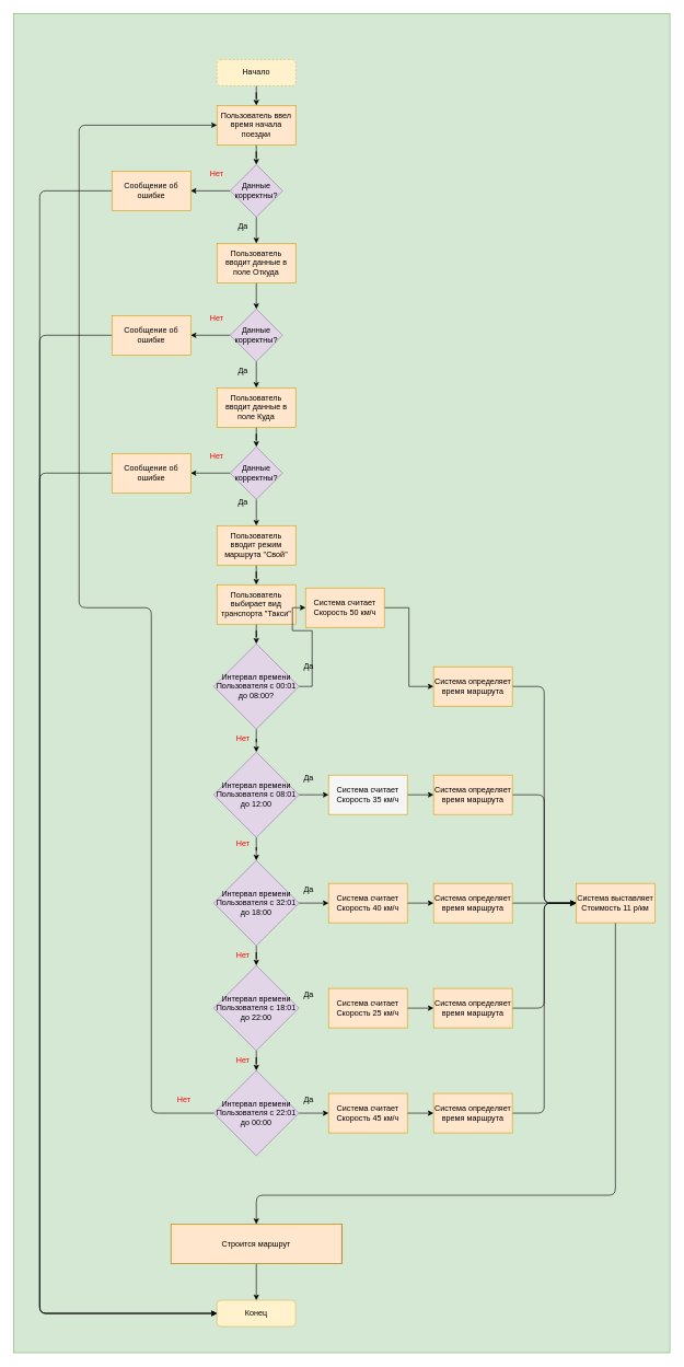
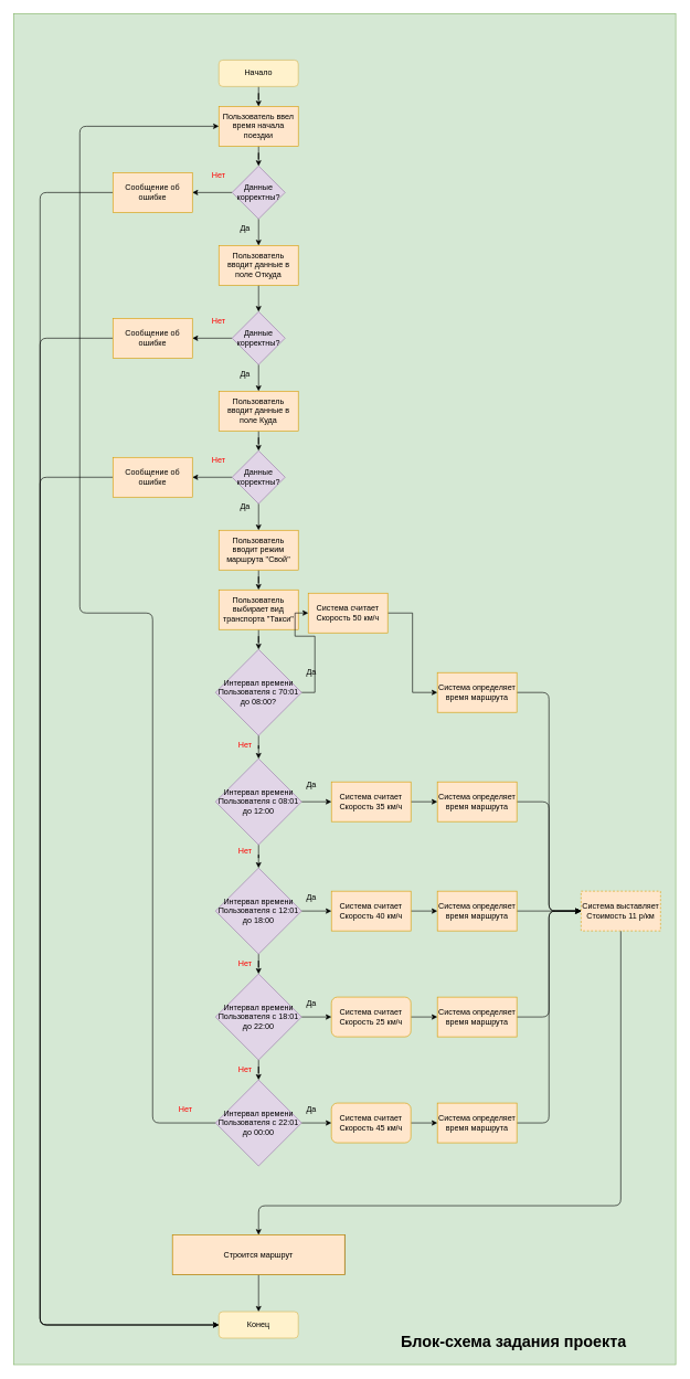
  <mxCell id="0" />
  <mxCell id="1" parent="0" />
  <mxCell id="2" value="" style="rounded=0;whiteSpace=wrap;html=1;fillColor=#d5e8d4;strokeColor=#82b366;" parent="1" vertex="1"><mxGeometry x="20" y="20" width="1000" height="2040" as="geometry" /></mxCell>
  <mxCell id="3" style="edgeStyle=orthogonalEdgeStyle;rounded=0;orthogonalLoop=1;jettySize=auto;html=1;entryX=0.5;entryY=0;entryDx=0;entryDy=0;" parent="1" source="4" target="15" edge="1"><mxGeometry relative="1" as="geometry" /></mxCell>
- <mxCell id="4" value="Начало" style="rounded=1;whiteSpace=wrap;html=1;fontSize=12;glass=0;strokeWidth=1;shadow=0;fillColor=#fff2cc;strokeColor=#d6b656;dashed=1;" parent="1" vertex="1"><mxGeometry x="330" y="90" width="120" height="40" as="geometry" /></mxCell>
+ <mxCell id="4" value="Начало" style="rounded=1;whiteSpace=wrap;html=1;fontSize=12;glass=0;strokeWidth=1;shadow=0;fillColor=#fff2cc;strokeColor=#d6b656;" parent="1" vertex="1"><mxGeometry x="330" y="90" width="120" height="40" as="geometry" /></mxCell>
  <mxCell id="5" style="edgeStyle=orthogonalEdgeStyle;rounded=0;orthogonalLoop=1;jettySize=auto;html=1;entryX=1;entryY=0.5;entryDx=0;entryDy=0;" parent="1" source="7" target="9" edge="1"><mxGeometry relative="1" as="geometry" /></mxCell>
  <mxCell id="6" style="edgeStyle=orthogonalEdgeStyle;rounded=0;orthogonalLoop=1;jettySize=auto;html=1;entryX=0.5;entryY=0;entryDx=0;entryDy=0;" parent="1" source="7" target="13" edge="1"><mxGeometry relative="1" as="geometry" /></mxCell>
  <mxCell id="7" value="Данные корректны?" style="rhombus;whiteSpace=wrap;html=1;rounded=0;glass=0;strokeWidth=1;shadow=0;fillColor=#e1d5e7;strokeColor=#9673a6;" parent="1" vertex="1"><mxGeometry x="350" y="250" width="80" height="80" as="geometry" /></mxCell>
  <mxCell id="8" style="edgeStyle=orthogonalEdgeStyle;rounded=1;orthogonalLoop=1;jettySize=auto;html=1;entryX=0;entryY=0.5;entryDx=0;entryDy=0;" parent="1" source="9" target="33" edge="1"><mxGeometry relative="1" as="geometry"><Array as="points"><mxPoint x="60" y="290" /><mxPoint x="60" y="2000" /></Array></mxGeometry></mxCell>
  <mxCell id="9" value="Сообщение об ошибке" style="whiteSpace=wrap;html=1;rounded=0;glass=0;strokeWidth=1;shadow=0;fillColor=#ffe6cc;strokeColor=#d79b00;" parent="1" vertex="1"><mxGeometry y="260" width="120" height="60" as="geometry" x="170" /></mxCell>
  <mxCell id="10" value="Нет" style="text;html=1;strokeColor=none;fillColor=none;align=center;verticalAlign=middle;whiteSpace=wrap;rounded=0;fontColor=#FF0000;" parent="1" vertex="1"><mxGeometry x="300" y="250" width="60" height="30" as="geometry" /></mxCell>
  <mxCell id="11" value="Да" style="text;html=1;strokeColor=none;fillColor=none;align=center;verticalAlign=middle;whiteSpace=wrap;rounded=0;" parent="1" vertex="1"><mxGeometry x="340" y="330" width="60" height="30" as="geometry" /></mxCell>
  <mxCell id="12" style="edgeStyle=orthogonalEdgeStyle;rounded=0;orthogonalLoop=1;jettySize=auto;html=1;entryX=0.5;entryY=0;entryDx=0;entryDy=0;" parent="1" source="13" target="18" edge="1"><mxGeometry relative="1" as="geometry" /></mxCell>
  <mxCell id="13" value="Пользователь вводит данные в поле Откуда" style="whiteSpace=wrap;html=1;rounded=0;glass=0;strokeWidth=1;shadow=0;fillColor=#ffe6cc;strokeColor=#d79b00;" parent="1" vertex="1"><mxGeometry x="330" y="370" width="120" height="60" as="geometry" /></mxCell>
  <mxCell id="14" style="edgeStyle=orthogonalEdgeStyle;rounded=0;orthogonalLoop=1;jettySize=auto;html=1;" parent="1" source="15" target="7" edge="1"><mxGeometry relative="1" as="geometry" /></mxCell>
  <mxCell id="15" value="Пользователь ввел время начала поездки" style="whiteSpace=wrap;html=1;rounded=0;glass=0;strokeWidth=1;shadow=0;fillColor=#ffe6cc;strokeColor=#d79b00;" parent="1" vertex="1"><mxGeometry x="330" y="160" width="120" height="60" as="geometry" /></mxCell>
  <mxCell id="16" style="edgeStyle=orthogonalEdgeStyle;rounded=0;orthogonalLoop=1;jettySize=auto;html=1;entryX=1;entryY=0.5;entryDx=0;entryDy=0;" parent="1" source="18" target="20" edge="1"><mxGeometry relative="1" as="geometry" /></mxCell>
  <mxCell id="17" style="edgeStyle=orthogonalEdgeStyle;rounded=1;orthogonalLoop=1;jettySize=auto;html=1;entryX=0.5;entryY=0;entryDx=0;entryDy=0;" parent="1" source="18" target="24" edge="1"><mxGeometry relative="1" as="geometry" /></mxCell>
  <mxCell id="18" value="Данные корректны?" style="rhombus;whiteSpace=wrap;html=1;rounded=0;glass=0;strokeWidth=1;shadow=0;fillColor=#e1d5e7;strokeColor=#9673a6;" parent="1" vertex="1"><mxGeometry x="350" y="470" width="80" height="80" as="geometry" /></mxCell>
  <mxCell id="19" style="edgeStyle=orthogonalEdgeStyle;rounded=1;orthogonalLoop=1;jettySize=auto;html=1;entryX=0;entryY=0.5;entryDx=0;entryDy=0;" parent="1" source="20" target="33" edge="1"><mxGeometry relative="1" as="geometry"><Array as="points"><mxPoint x="60" y="510" /><mxPoint x="60" y="2000" /></Array></mxGeometry></mxCell>
  <mxCell id="20" value="Сообщение об ошибке" style="whiteSpace=wrap;html=1;rounded=0;glass=0;strokeWidth=1;shadow=0;fillColor=#ffe6cc;strokeColor=#d79b00;" parent="1" vertex="1"><mxGeometry y="480" width="120" height="60" as="geometry" x="170" /></mxCell>
  <mxCell id="21" value="Нет" style="text;html=1;strokeColor=none;fillColor=none;align=center;verticalAlign=middle;whiteSpace=wrap;rounded=0;fontColor=#FF0000;" parent="1" vertex="1"><mxGeometry x="300" y="470" width="60" height="30" as="geometry" /></mxCell>
  <mxCell id="22" value="Да" style="text;html=1;strokeColor=none;fillColor=none;align=center;verticalAlign=middle;whiteSpace=wrap;rounded=0;" parent="1" vertex="1"><mxGeometry x="340" y="550" width="60" height="30" as="geometry" /></mxCell>
  <mxCell id="23" style="edgeStyle=orthogonalEdgeStyle;rounded=0;orthogonalLoop=1;jettySize=auto;html=1;entryX=0.5;entryY=0;entryDx=0;entryDy=0;" parent="1" source="24" target="27" edge="1"><mxGeometry relative="1" as="geometry" /></mxCell>
  <mxCell id="24" value="Пользователь вводит данные в поле Куда" style="whiteSpace=wrap;html=1;rounded=0;glass=0;strokeWidth=1;shadow=0;fillColor=#ffe6cc;strokeColor=#d79b00;" parent="1" vertex="1"><mxGeometry x="330" y="590" width="120" height="60" as="geometry" /></mxCell>
  <mxCell id="25" style="edgeStyle=orthogonalEdgeStyle;rounded=1;orthogonalLoop=1;jettySize=auto;html=1;entryX=1;entryY=0.5;entryDx=0;entryDy=0;" parent="1" source="27" target="29" edge="1"><mxGeometry relative="1" as="geometry" /></mxCell>
  <mxCell id="26" style="edgeStyle=orthogonalEdgeStyle;rounded=0;orthogonalLoop=1;jettySize=auto;html=1;entryX=0.5;entryY=0;entryDx=0;entryDy=0;" parent="1" source="27" target="32" edge="1"><mxGeometry relative="1" as="geometry" /></mxCell>
  <mxCell id="27" value="Данные корректны?" style="rhombus;whiteSpace=wrap;html=1;rounded=0;glass=0;strokeWidth=1;shadow=0;fillColor=#e1d5e7;strokeColor=#9673a6;" parent="1" vertex="1"><mxGeometry x="350" y="680" width="80" height="80" as="geometry" /></mxCell>
  <mxCell id="28" style="edgeStyle=orthogonalEdgeStyle;rounded=1;orthogonalLoop=1;jettySize=auto;html=1;entryX=0;entryY=0.5;entryDx=0;entryDy=0;" parent="1" source="29" target="33" edge="1"><mxGeometry relative="1" as="geometry"><Array as="points"><mxPoint x="60" y="720" /><mxPoint x="60" y="2000" /></Array></mxGeometry></mxCell>
  <mxCell id="29" value="Сообщение об ошибке" style="whiteSpace=wrap;html=1;rounded=0;glass=0;strokeWidth=1;shadow=0;fillColor=#ffe6cc;strokeColor=#d79b00;" parent="1" vertex="1"><mxGeometry y="690" width="120" height="60" as="geometry" x="170" /></mxCell>
  <mxCell id="30" value="Нет" style="text;html=1;strokeColor=none;fillColor=none;align=center;verticalAlign=middle;whiteSpace=wrap;rounded=0;fontColor=#FF0000;" parent="1" vertex="1"><mxGeometry x="300" y="680" width="60" height="30" as="geometry" /></mxCell>
  <mxCell id="31" style="edgeStyle=orthogonalEdgeStyle;rounded=0;orthogonalLoop=1;jettySize=auto;html=1;entryX=0.5;entryY=0;entryDx=0;entryDy=0;" parent="1" source="32" target="35" edge="1"><mxGeometry relative="1" as="geometry" /></mxCell>
  <mxCell id="32" value="Пользователь вводит режим маршрута &quot;Свой&quot;" style="whiteSpace=wrap;html=1;rounded=0;glass=0;strokeWidth=1;shadow=0;fillColor=#ffe6cc;strokeColor=#d79b00;" parent="1" vertex="1"><mxGeometry x="330" y="800" width="120" height="60" as="geometry" /></mxCell>
  <mxCell id="33" value="Конец" style="rounded=1;whiteSpace=wrap;html=1;fontSize=12;glass=0;strokeWidth=1;shadow=0;fillColor=#fff2cc;strokeColor=#d6b656;" parent="1" vertex="1"><mxGeometry x="330" y="1980" width="120" height="40" as="geometry" /></mxCell>
  <mxCell id="34" style="edgeStyle=orthogonalEdgeStyle;rounded=0;orthogonalLoop=1;jettySize=auto;html=1;" parent="1" source="35" target="63" edge="1"><mxGeometry relative="1" as="geometry" /></mxCell>
  <mxCell id="35" value="Пользователь выбирает вид транспорта &quot;Такси&quot;" style="whiteSpace=wrap;html=1;rounded=0;glass=0;strokeWidth=1;shadow=0;fillColor=#ffe6cc;strokeColor=#d79b00;" parent="1" vertex="1"><mxGeometry x="330" y="890" width="120" height="60" as="geometry" /></mxCell>
  <mxCell id="36" value="Строится маршрут" style="whiteSpace=wrap;html=1;rounded=0;glass=0;strokeWidth=1;shadow=0;" parent="1" vertex="1"><mxGeometry x="260" y="1864" width="260" height="60" as="geometry" /></mxCell>
  <mxCell id="37" value="Да" style="text;html=1;strokeColor=none;fillColor=none;align=center;verticalAlign=middle;whiteSpace=wrap;rounded=0;" parent="1" vertex="1"><mxGeometry x="340" y="750" width="60" height="30" as="geometry" /></mxCell>
  <mxCell id="38" style="edgeStyle=orthogonalEdgeStyle;rounded=1;orthogonalLoop=1;jettySize=auto;html=1;entryX=0.5;entryY=0;entryDx=0;entryDy=0;" edge="1" parent="1" source="39" target="78"><mxGeometry relative="1" as="geometry"><Array as="points"><mxPoint x="937" y="1820" /><mxPoint x="390" y="1820" /></Array></mxGeometry></mxCell>
- <mxCell id="39" value="Система выставляет Стоимость 11 р/км" style="whiteSpace=wrap;html=1;rounded=0;glass=0;strokeWidth=1;shadow=0;fillColor=#ffe6cc;strokeColor=#d79b00;" parent="1" vertex="1"><mxGeometry x="877" y="1345" width="120" height="60" as="geometry" /></mxCell>
+ <mxCell id="39" value="Система выставляет Стоимость 11 р/км" style="whiteSpace=wrap;html=1;rounded=0;glass=0;strokeWidth=1;shadow=0;fillColor=#ffe6cc;strokeColor=#d79b00;dashed=1;" parent="1" vertex="1"><mxGeometry x="877" y="1345" width="120" height="60" as="geometry" /></mxCell>
  <mxCell id="40" style="edgeStyle=orthogonalEdgeStyle;rounded=0;orthogonalLoop=1;jettySize=auto;html=1;entryX=0;entryY=0.5;entryDx=0;entryDy=0;" parent="1" source="41" target="51" edge="1"><mxGeometry relative="1" as="geometry" /></mxCell>
  <mxCell id="41" value="Система считает Скорость 50 км/ч" style="whiteSpace=wrap;html=1;rounded=0;glass=0;strokeWidth=1;shadow=0;fillColor=#ffe6cc;strokeColor=#d79b00;" parent="1" vertex="1"><mxGeometry x="465" y="895" width="120" height="60" as="geometry" /></mxCell>
  <mxCell id="42" style="edgeStyle=orthogonalEdgeStyle;rounded=0;orthogonalLoop=1;jettySize=auto;html=1;entryX=0;entryY=0.5;entryDx=0;entryDy=0;" parent="1" source="43" target="55" edge="1"><mxGeometry relative="1" as="geometry" /></mxCell>
- <mxCell id="43" value="Система считает Скорость 35 км/ч" style="whiteSpace=wrap;html=1;rounded=0;glass=0;strokeWidth=1;shadow=0;fillColor=#f5f5f5;strokeColor=#d79b00;" parent="1" vertex="1"><mxGeometry x="500" y="1180" width="120" height="60" as="geometry" /></mxCell>
+ <mxCell id="43" value="Система считает Скорость 35 км/ч" style="whiteSpace=wrap;html=1;rounded=0;glass=0;strokeWidth=1;shadow=0;fillColor=#ffe6cc;strokeColor=#d79b00;" parent="1" vertex="1"><mxGeometry x="500" y="1180" width="120" height="60" as="geometry" /></mxCell>
  <mxCell id="44" style="edgeStyle=orthogonalEdgeStyle;rounded=0;orthogonalLoop=1;jettySize=auto;html=1;entryX=0;entryY=0.5;entryDx=0;entryDy=0;" parent="1" source="45" target="53" edge="1"><mxGeometry relative="1" as="geometry" /></mxCell>
  <mxCell id="45" value="Система считает Скорость 40 км/ч" style="whiteSpace=wrap;html=1;rounded=0;glass=0;strokeWidth=1;shadow=0;fillColor=#ffe6cc;strokeColor=#d79b00;" parent="1" vertex="1"><mxGeometry x="500" y="1345" width="120" height="60" as="geometry" /></mxCell>
  <mxCell id="46" style="edgeStyle=orthogonalEdgeStyle;rounded=0;orthogonalLoop=1;jettySize=auto;html=1;entryX=0;entryY=0.5;entryDx=0;entryDy=0;" parent="1" source="47" target="57" edge="1"><mxGeometry relative="1" as="geometry" /></mxCell>
- <mxCell id="47" value="Система считает Скорость 25 км/ч" style="whiteSpace=wrap;html=1;rounded=0;glass=0;strokeWidth=1;shadow=0;fillColor=#ffe6cc;strokeColor=#d79b00;" parent="1" vertex="1"><mxGeometry x="500" y="1505" width="120" height="60" as="geometry" /></mxCell>
+ <mxCell id="47" value="Система считает Скорость 25 км/ч" style="whiteSpace=wrap;html=1;glass=0;strokeWidth=1;shadow=0;fillColor=#ffe6cc;strokeColor=#d79b00;rounded=1;" parent="1" vertex="1"><mxGeometry x="500" y="1505" width="120" height="60" as="geometry" /></mxCell>
  <mxCell id="48" style="edgeStyle=orthogonalEdgeStyle;rounded=0;orthogonalLoop=1;jettySize=auto;html=1;entryX=0;entryY=0.5;entryDx=0;entryDy=0;" parent="1" source="49" target="59" edge="1"><mxGeometry relative="1" as="geometry" /></mxCell>
- <mxCell id="49" value="Система считает Скорость 45 км/ч" style="whiteSpace=wrap;html=1;rounded=0;glass=0;strokeWidth=1;shadow=0;fillColor=#ffe6cc;strokeColor=#d79b00;" parent="1" vertex="1"><mxGeometry x="500" y="1665" width="120" height="60" as="geometry" /></mxCell>
+ <mxCell id="49" value="Система считает Скорость 45 км/ч" style="whiteSpace=wrap;html=1;glass=0;strokeWidth=1;shadow=0;fillColor=#ffe6cc;strokeColor=#d79b00;rounded=1;" parent="1" vertex="1"><mxGeometry x="500" y="1665" width="120" height="60" as="geometry" /></mxCell>
  <mxCell id="50" style="edgeStyle=orthogonalEdgeStyle;rounded=1;orthogonalLoop=1;jettySize=auto;html=1;entryX=0;entryY=0.5;entryDx=0;entryDy=0;" parent="1" source="51" target="39" edge="1"><mxGeometry relative="1" as="geometry" /></mxCell>
  <mxCell id="51" value="Система определяет время маршрута" style="whiteSpace=wrap;html=1;rounded=0;glass=0;strokeWidth=1;shadow=0;fillColor=#ffe6cc;strokeColor=#d79b00;" parent="1" vertex="1"><mxGeometry x="660" y="1015" width="120" height="60" as="geometry" /></mxCell>
  <mxCell id="52" style="edgeStyle=orthogonalEdgeStyle;rounded=1;orthogonalLoop=1;jettySize=auto;html=1;entryX=0;entryY=0.5;entryDx=0;entryDy=0;" parent="1" source="53" target="39" edge="1"><mxGeometry relative="1" as="geometry" /></mxCell>
  <mxCell id="53" value="Система определяет время маршрута" style="whiteSpace=wrap;html=1;rounded=0;glass=0;strokeWidth=1;shadow=0;fillColor=#ffe6cc;strokeColor=#d79b00;" parent="1" vertex="1"><mxGeometry x="660" y="1345" width="120" height="60" as="geometry" /></mxCell>
  <mxCell id="54" style="edgeStyle=orthogonalEdgeStyle;rounded=1;orthogonalLoop=1;jettySize=auto;html=1;entryX=0;entryY=0.5;entryDx=0;entryDy=0;" parent="1" source="55" target="39" edge="1"><mxGeometry relative="1" as="geometry" /></mxCell>
  <mxCell id="55" value="Система определяет время маршрута" style="whiteSpace=wrap;html=1;rounded=0;glass=0;strokeWidth=1;shadow=0;fillColor=#ffe6cc;strokeColor=#d79b00;" parent="1" vertex="1"><mxGeometry x="660" y="1180" width="120" height="60" as="geometry" /></mxCell>
  <mxCell id="56" style="edgeStyle=orthogonalEdgeStyle;rounded=1;orthogonalLoop=1;jettySize=auto;html=1;entryX=0;entryY=0.5;entryDx=0;entryDy=0;" parent="1" source="57" target="39" edge="1"><mxGeometry relative="1" as="geometry" /></mxCell>
  <mxCell id="57" value="Система определяет время маршрута" style="whiteSpace=wrap;html=1;rounded=0;glass=0;strokeWidth=1;shadow=0;fillColor=#ffe6cc;strokeColor=#d79b00;" parent="1" vertex="1"><mxGeometry x="660" y="1505" width="120" height="60" as="geometry" /></mxCell>
  <mxCell id="58" style="edgeStyle=orthogonalEdgeStyle;rounded=1;orthogonalLoop=1;jettySize=auto;html=1;entryX=0;entryY=0.5;entryDx=0;entryDy=0;" parent="1" source="59" target="39" edge="1"><mxGeometry relative="1" as="geometry" /></mxCell>
  <mxCell id="59" value="Система определяет время маршрута" style="whiteSpace=wrap;html=1;rounded=0;glass=0;strokeWidth=1;shadow=0;fillColor=#ffe6cc;strokeColor=#d79b00;" parent="1" vertex="1"><mxGeometry x="660" y="1665" width="120" height="60" as="geometry" /></mxCell>
+ <mxCell id="60" value="&lt;h1&gt;Блок-схема задания проекта&lt;/h1&gt;" style="text;html=1;strokeColor=none;fillColor=none;spacing=5;spacingTop=-20;whiteSpace=wrap;overflow=hidden;rounded=0;" parent="1" vertex="1"><mxGeometry x="600" y="2005" width="397" height="40" as="geometry" /></mxCell>
  <mxCell id="61" style="edgeStyle=orthogonalEdgeStyle;rounded=0;orthogonalLoop=1;jettySize=auto;html=1;entryX=0.5;entryY=0;entryDx=0;entryDy=0;" parent="1" source="63" target="66" edge="1"><mxGeometry relative="1" as="geometry" /></mxCell>
  <mxCell id="62" style="edgeStyle=orthogonalEdgeStyle;rounded=0;orthogonalLoop=1;jettySize=auto;html=1;entryX=0;entryY=0.5;entryDx=0;entryDy=0;" parent="1" source="63" target="41" edge="1"><mxGeometry relative="1" as="geometry" /></mxCell>
- <mxCell id="63" value="Интервал времени Пользователя с 00:01 до 08:00?" style="rhombus;whiteSpace=wrap;html=1;rounded=0;glass=0;strokeWidth=1;shadow=0;fillColor=#e1d5e7;strokeColor=#9673a6;" parent="1" vertex="1"><mxGeometry x="325" y="980" width="130" height="130" as="geometry" /></mxCell>
+ <mxCell id="63" value="Интервал времени Пользователя с 70:01 до 08:00?" style="rhombus;whiteSpace=wrap;html=1;rounded=0;glass=0;strokeWidth=1;shadow=0;fillColor=#e1d5e7;strokeColor=#9673a6;" parent="1" vertex="1"><mxGeometry x="325" y="980" width="130" height="130" as="geometry" /></mxCell>
  <mxCell id="64" style="edgeStyle=orthogonalEdgeStyle;rounded=0;orthogonalLoop=1;jettySize=auto;html=1;" parent="1" source="66" target="70" edge="1"><mxGeometry relative="1" as="geometry" /></mxCell>
  <mxCell id="65" style="edgeStyle=orthogonalEdgeStyle;rounded=0;orthogonalLoop=1;jettySize=auto;html=1;entryX=0;entryY=0.5;entryDx=0;entryDy=0;" parent="1" source="66" target="43" edge="1"><mxGeometry relative="1" as="geometry" /></mxCell>
  <mxCell id="66" value="Интервал времени Пользователя с 08:01 до 12:00" style="rhombus;whiteSpace=wrap;html=1;rounded=0;glass=0;strokeWidth=1;shadow=0;fillColor=#e1d5e7;strokeColor=#9673a6;" parent="1" vertex="1"><mxGeometry x="325" y="1145" width="130" height="130" as="geometry" /></mxCell>
  <mxCell id="67" value="Нет" style="text;html=1;strokeColor=none;fillColor=none;align=center;verticalAlign=middle;whiteSpace=wrap;rounded=0;fontColor=#FF0000;" parent="1" vertex="1"><mxGeometry x="340" y="1110" width="60" height="30" as="geometry" /></mxCell>
  <mxCell id="68" style="edgeStyle=orthogonalEdgeStyle;rounded=0;orthogonalLoop=1;jettySize=auto;html=1;" parent="1" source="70" target="73" edge="1"><mxGeometry relative="1" as="geometry" /></mxCell>
  <mxCell id="69" style="edgeStyle=orthogonalEdgeStyle;rounded=0;orthogonalLoop=1;jettySize=auto;html=1;entryX=0;entryY=0.5;entryDx=0;entryDy=0;" parent="1" source="70" target="45" edge="1"><mxGeometry relative="1" as="geometry" /></mxCell>
- <mxCell id="70" value="Интервал времени Пользователя с 32:01 до 18:00" style="rhombus;whiteSpace=wrap;html=1;rounded=0;glass=0;strokeWidth=1;shadow=0;fillColor=#e1d5e7;strokeColor=#9673a6;" parent="1" vertex="1"><mxGeometry x="325" y="1310" width="130" height="130" as="geometry" /></mxCell>
+ <mxCell id="70" value="Интервал времени Пользователя с 12:01 до 18:00" style="rhombus;whiteSpace=wrap;html=1;rounded=0;glass=0;strokeWidth=1;shadow=0;fillColor=#e1d5e7;strokeColor=#9673a6;" parent="1" vertex="1"><mxGeometry x="325" y="1310" width="130" height="130" as="geometry" /></mxCell>
  <mxCell id="71" style="edgeStyle=orthogonalEdgeStyle;rounded=0;orthogonalLoop=1;jettySize=auto;html=1;entryX=0.5;entryY=0;entryDx=0;entryDy=0;" parent="1" source="73" target="76" edge="1"><mxGeometry relative="1" as="geometry" /></mxCell>
+ <mxCell id="72" style="edgeStyle=orthogonalEdgeStyle;rounded=0;orthogonalLoop=1;jettySize=auto;html=1;entryX=0;entryY=0.5;entryDx=0;entryDy=0;" parent="1" source="73" target="47" edge="1"><mxGeometry relative="1" as="geometry" /></mxCell>
  <mxCell id="73" value="Интервал времени Пользователя с 18:01 до 22:00" style="rhombus;whiteSpace=wrap;html=1;rounded=0;glass=0;strokeWidth=1;shadow=0;fillColor=#e1d5e7;strokeColor=#9673a6;" parent="1" vertex="1"><mxGeometry x="325" y="1470" width="130" height="130" as="geometry" /></mxCell>
  <mxCell id="74" style="edgeStyle=orthogonalEdgeStyle;rounded=0;orthogonalLoop=1;jettySize=auto;html=1;entryX=0;entryY=0.5;entryDx=0;entryDy=0;" parent="1" source="76" target="49" edge="1"><mxGeometry relative="1" as="geometry" /></mxCell>
  <mxCell id="75" style="edgeStyle=orthogonalEdgeStyle;rounded=1;orthogonalLoop=1;jettySize=auto;html=1;entryX=0;entryY=0.5;entryDx=0;entryDy=0;" edge="1" parent="1" source="76" target="15"><mxGeometry relative="1" as="geometry"><Array as="points"><mxPoint x="230" y="1695" /><mxPoint x="230" y="925" /><mxPoint x="120" y="925" /><mxPoint x="120" y="190" /></Array></mxGeometry></mxCell>
  <mxCell id="76" value="Интервал времени Пользователя с 22:01 до 00:00" style="rhombus;whiteSpace=wrap;html=1;rounded=0;glass=0;strokeWidth=1;shadow=0;fillColor=#e1d5e7;strokeColor=#9673a6;" parent="1" vertex="1"><mxGeometry x="325" y="1630" width="130" height="130" as="geometry" /></mxCell>
  <mxCell id="77" style="edgeStyle=orthogonalEdgeStyle;rounded=1;orthogonalLoop=1;jettySize=auto;html=1;entryX=0.5;entryY=0;entryDx=0;entryDy=0;" parent="1" source="78" target="33" edge="1"><mxGeometry relative="1" as="geometry" /></mxCell>
  <mxCell id="78" value="Строится маршрут" style="whiteSpace=wrap;html=1;rounded=0;glass=0;strokeWidth=1;shadow=0;fillColor=#ffe6cc;strokeColor=#d79b00;" parent="1" vertex="1"><mxGeometry x="260" y="1864" width="260" height="60" as="geometry" /></mxCell>
  <mxCell id="79" value="Нет" style="text;html=1;strokeColor=none;fillColor=none;align=center;verticalAlign=middle;whiteSpace=wrap;rounded=0;fontColor=#FF0000;" parent="1" vertex="1"><mxGeometry x="340" y="1270" width="60" height="30" as="geometry" /></mxCell>
  <mxCell id="80" value="Нет" style="text;html=1;strokeColor=none;fillColor=none;align=center;verticalAlign=middle;whiteSpace=wrap;rounded=0;fontColor=#FF0000;" parent="1" vertex="1"><mxGeometry x="340" y="1440" width="60" height="30" as="geometry" /></mxCell>
  <mxCell id="81" value="Нет" style="text;html=1;strokeColor=none;fillColor=none;align=center;verticalAlign=middle;whiteSpace=wrap;rounded=0;fontColor=#FF0000;" parent="1" vertex="1"><mxGeometry x="340" y="1600" width="60" height="30" as="geometry" /></mxCell>
  <mxCell id="82" value="Да" style="text;html=1;strokeColor=none;fillColor=none;align=center;verticalAlign=middle;whiteSpace=wrap;rounded=0;" parent="1" vertex="1"><mxGeometry x="440" y="1000" width="60" height="30" as="geometry" /></mxCell>
  <mxCell id="83" value="Да" style="text;html=1;strokeColor=none;fillColor=none;align=center;verticalAlign=middle;whiteSpace=wrap;rounded=0;" parent="1" vertex="1"><mxGeometry x="440" y="1170" width="60" height="30" as="geometry" /></mxCell>
  <mxCell id="84" value="Да" style="text;html=1;strokeColor=none;fillColor=none;align=center;verticalAlign=middle;whiteSpace=wrap;rounded=0;" parent="1" vertex="1"><mxGeometry x="440" y="1340" width="60" height="30" as="geometry" /></mxCell>
  <mxCell id="85" value="Да" style="text;html=1;strokeColor=none;fillColor=none;align=center;verticalAlign=middle;whiteSpace=wrap;rounded=0;" parent="1" vertex="1"><mxGeometry x="440" y="1500" width="60" height="30" as="geometry" /></mxCell>
  <mxCell id="86" value="Да" style="text;html=1;strokeColor=none;fillColor=none;align=center;verticalAlign=middle;whiteSpace=wrap;rounded=0;" parent="1" vertex="1"><mxGeometry x="440" y="1660" width="60" height="30" as="geometry" /></mxCell>
  <mxCell id="87" value="Нет" style="text;html=1;strokeColor=none;fillColor=none;align=center;verticalAlign=middle;whiteSpace=wrap;rounded=0;fontColor=#FF0000;" vertex="1" parent="1"><mxGeometry x="250" y="1660" width="60" height="30" as="geometry" /></mxCell>
